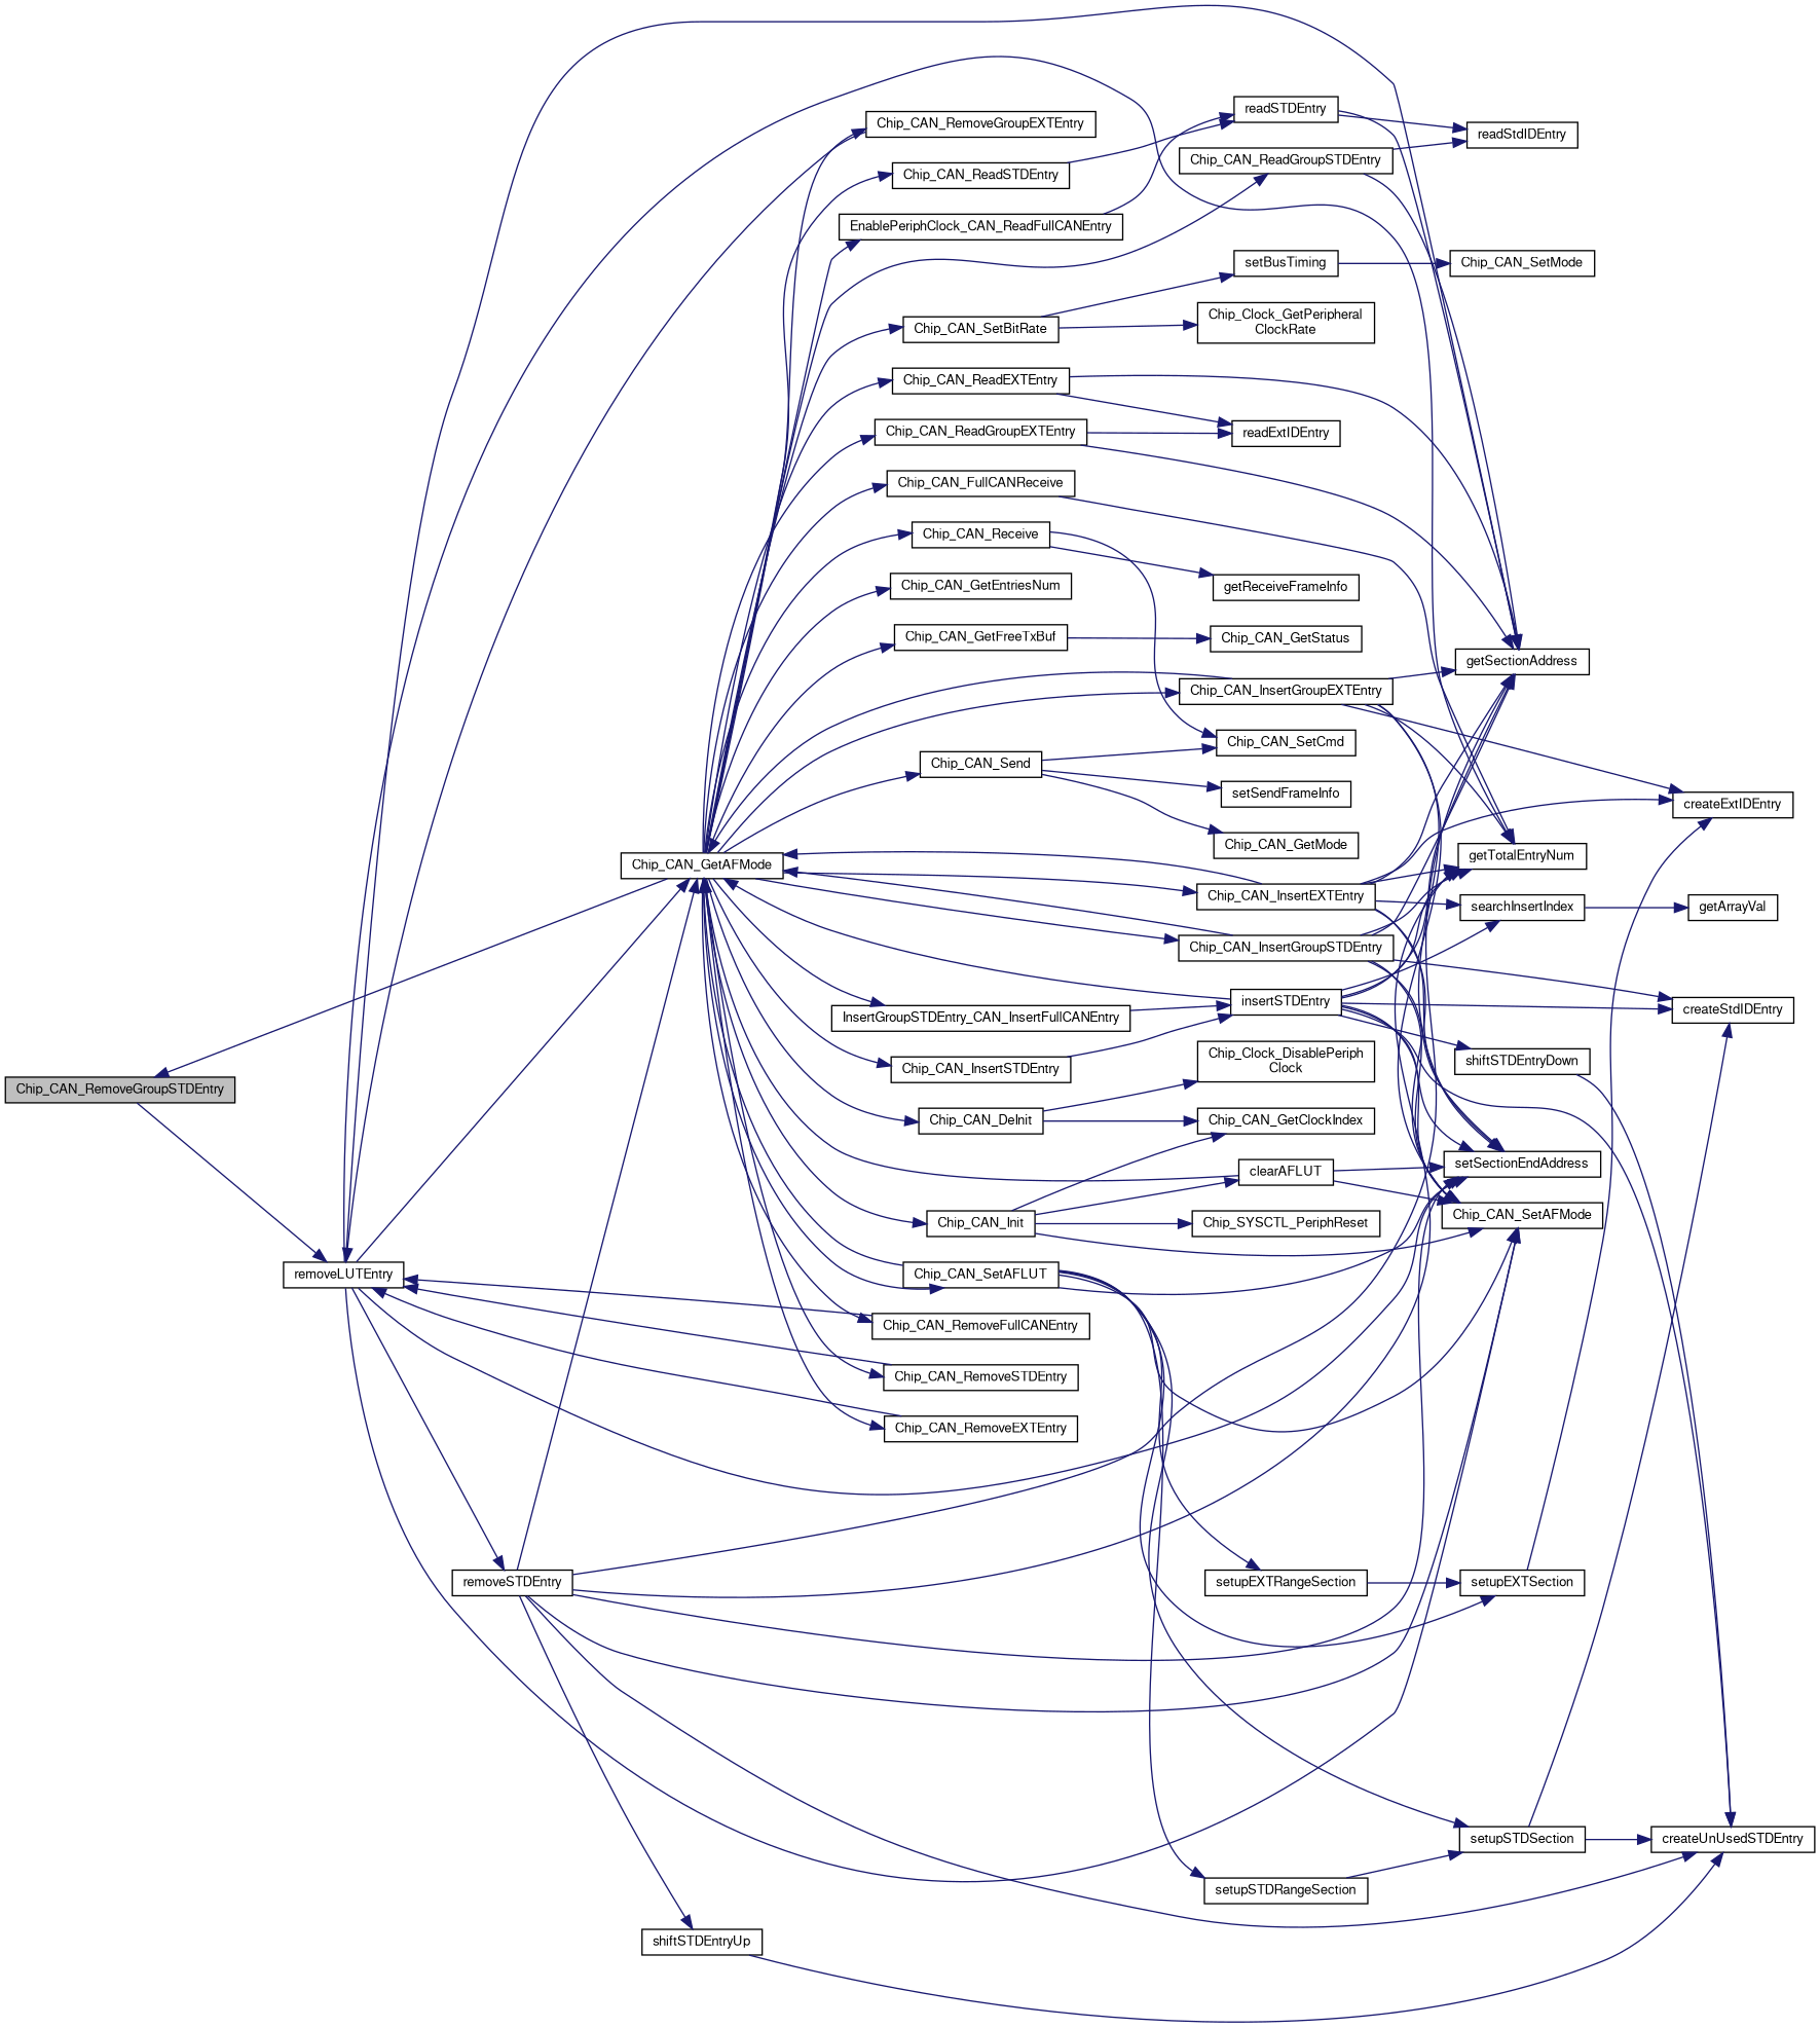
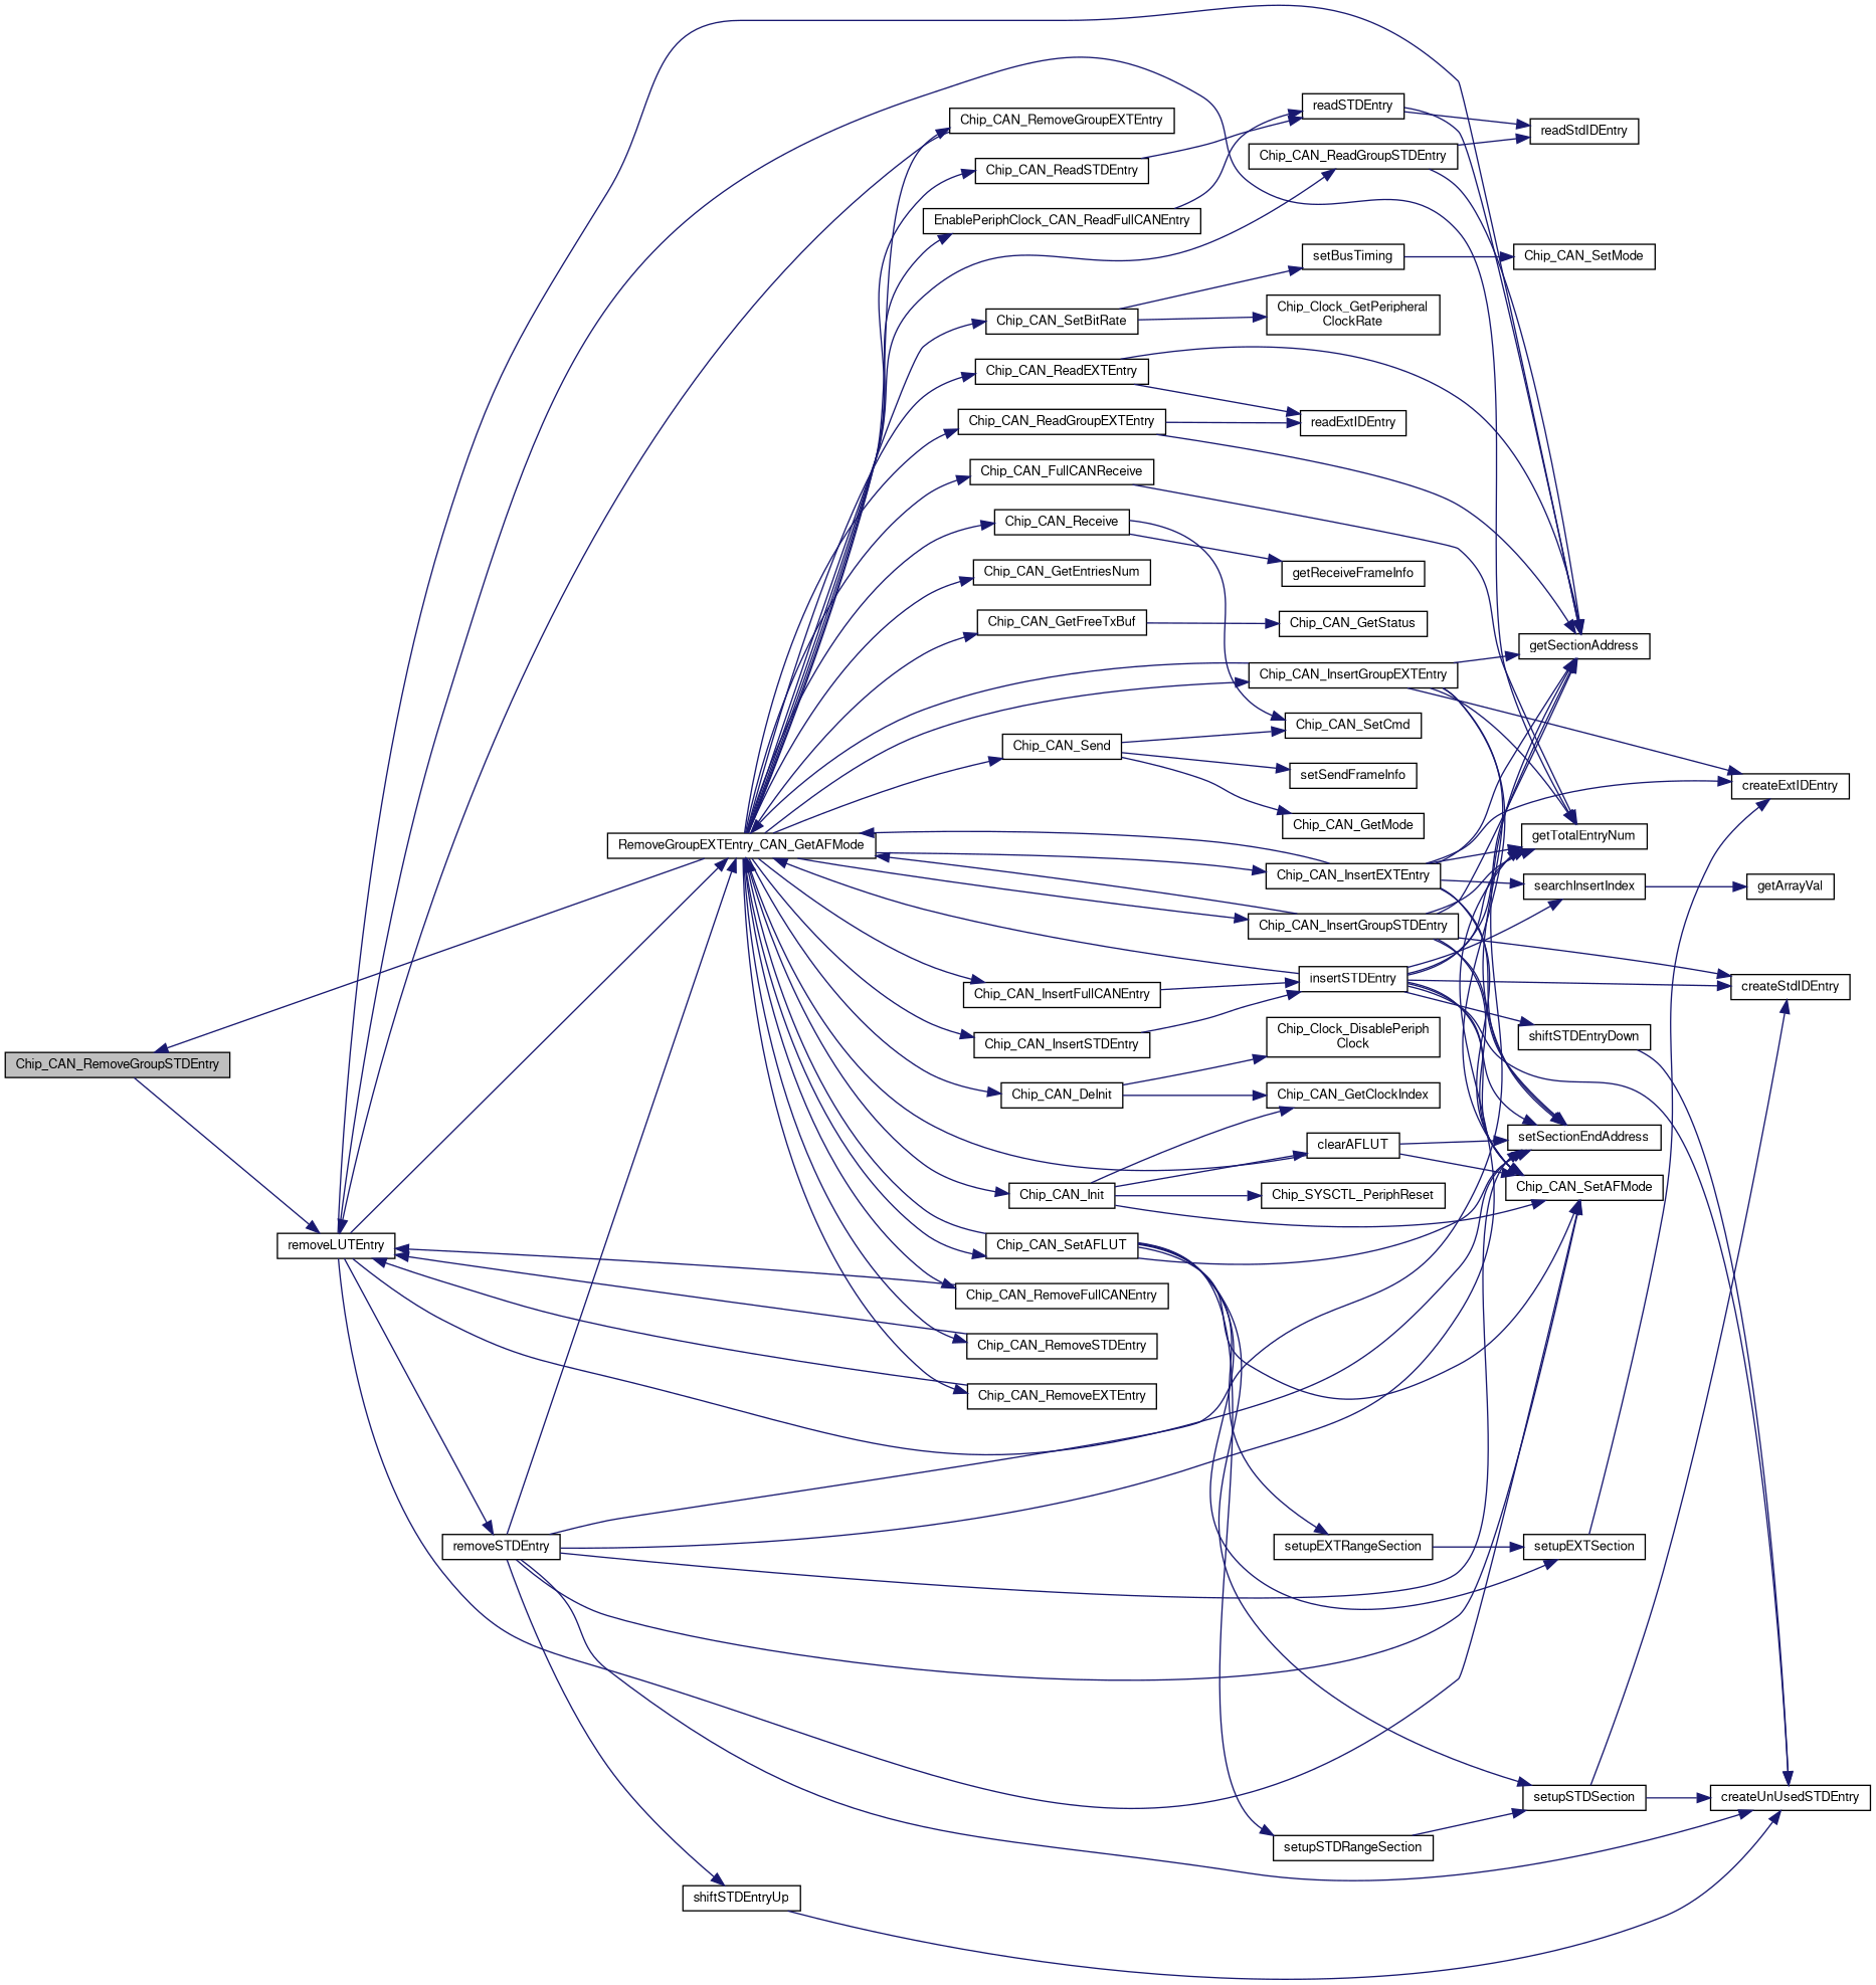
  digraph {
    rankdir=LR
    node [color=black fillcolor=white fontname=FreeSans fontsize=10 shape=record style=filled]
    edge [color=midnightblue fontname=FreeSans fontsize=10 labelfontname=FreeSans labelfontsize=10 style=solid]
    n1 [fillcolor=grey75 fontcolor=black height=0.2 label=Chip_CAN_RemoveGroupSTDEntry width=0.4]
    n2 [height=0.2 label=removeLUTEntry width=0.4]
-   n3 [height=0.2 label=Chip_CAN_GetAFMode width=0.4]
+   n3 [height=0.2 label=RemoveGroupEXTEntry_CAN_GetAFMode width=0.4]
    n4 [height=0.2 label=Chip_CAN_SetAFMode width=0.4]
    n5 [height=0.2 label=setSectionEndAddress width=0.4]
    n6 [height=0.2 label=getTotalEntryNum width=0.4]
    n7 [height=0.2 label=getSectionAddress width=0.4]
    n8 [height=0.2 label=removeSTDEntry width=0.4]
    n9 [height=0.2 label=Chip_CAN_SetAFLUT width=0.4]
-   n10 [height=0.2 label=InsertGroupSTDEntry_CAN_InsertFullCANEntry width=0.4]
+   n10 [height=0.2 label=Chip_CAN_InsertFullCANEntry width=0.4]
    n11 [height=0.2 label=Chip_CAN_InsertSTDEntry width=0.4]
    n12 [height=0.2 label=Chip_CAN_InsertGroupSTDEntry width=0.4]
    n13 [height=0.2 label=Chip_CAN_InsertEXTEntry width=0.4]
    n14 [height=0.2 label=Chip_CAN_InsertGroupEXTEntry width=0.4]
    n15 [height=0.2 label=Chip_CAN_RemoveFullCANEntry width=0.4]
    n16 [height=0.2 label=Chip_CAN_RemoveSTDEntry width=0.4]
    n17 [height=0.2 label=Chip_CAN_RemoveEXTEntry width=0.4]
    n18 [height=0.2 label=Chip_CAN_RemoveGroupEXTEntry width=0.4]
    n19 [height=0.2 label=Chip_CAN_GetEntriesNum width=0.4]
    n20 [height=0.2 label=EnablePeriphClock_CAN_ReadFullCANEntry width=0.4]
    n21 [height=0.2 label=Chip_CAN_ReadSTDEntry width=0.4]
    n22 [height=0.2 label=Chip_CAN_ReadGroupSTDEntry width=0.4]
    n23 [height=0.2 label=Chip_CAN_ReadEXTEntry width=0.4]
    n24 [height=0.2 label=Chip_CAN_ReadGroupEXTEntry width=0.4]
    n25 [height=0.2 label=Chip_CAN_Init width=0.4]
    n26 [height=0.2 label=Chip_CAN_DeInit width=0.4]
    n27 [height=0.2 label=Chip_CAN_SetBitRate width=0.4]
    n28 [height=0.2 label=Chip_CAN_GetFreeTxBuf width=0.4]
    n29 [height=0.2 label=Chip_CAN_Send width=0.4]
    n30 [height=0.2 label=Chip_CAN_Receive width=0.4]
    n31 [height=0.2 label=Chip_CAN_FullCANReceive width=0.4]
    n32 [height=0.2 label=createUnUsedSTDEntry width=0.4]
    n33 [height=0.2 label=shiftSTDEntryUp width=0.4]
    n34 [height=0.2 label=setupSTDSection width=0.4]
    n35 [height=0.2 label=setupSTDRangeSection width=0.4]
    n36 [height=0.2 label=setupEXTSection width=0.4]
    n37 [height=0.2 label=setupEXTRangeSection width=0.4]
    n38 [height=0.2 label=insertSTDEntry width=0.4]
    n39 [height=0.2 label=createStdIDEntry width=0.4]
    n40 [height=0.2 label=createExtIDEntry width=0.4]
    n41 [height=0.2 label=searchInsertIndex width=0.4]
    n42 [height=0.2 label=readSTDEntry width=0.4]
    n43 [height=0.2 label=readStdIDEntry width=0.4]
    n44 [height=0.2 label=readExtIDEntry width=0.4]
    n45 [height=0.2 label=Chip_CAN_GetClockIndex width=0.4]
    n46 [height=0.2 label=Chip_SYSCTL_PeriphReset width=0.4]
    n47 [height=0.2 label=clearAFLUT width=0.4]
    n48 [height=0.2 label="Chip_Clock_DisablePeriph\lClock" width=0.4]
    n49 [height=0.2 label="Chip_Clock_GetPeripheral\lClockRate" width=0.4]
    n50 [height=0.2 label=setBusTiming width=0.4]
    n51 [height=0.2 label=Chip_CAN_GetStatus width=0.4]
    n52 [height=0.2 label=setSendFrameInfo width=0.4]
    n53 [height=0.2 label=Chip_CAN_GetMode width=0.4]
    n54 [height=0.2 label=Chip_CAN_SetCmd width=0.4]
    n55 [height=0.2 label=getReceiveFrameInfo width=0.4]
    n56 [height=0.2 label=shiftSTDEntryDown width=0.4]
    n57 [height=0.2 label=getArrayVal width=0.4]
    n58 [height=0.2 label=Chip_CAN_SetMode width=0.4]
    n1 -> n2
    n2 -> n3
    n2 -> n4
    n2 -> n5
    n2 -> n6
    n2 -> n7
    n2 -> n8
    n3 -> n1
    n3 -> n9
    n3 -> n10
    n3 -> n11
    n3 -> n12
    n3 -> n13
    n3 -> n14
    n3 -> n15
    n3 -> n16
    n3 -> n17
    n3 -> n18
    n3 -> n19
    n3 -> n20
    n3 -> n21
    n3 -> n22
    n3 -> n23
    n3 -> n24
    n3 -> n25
    n3 -> n26
    n3 -> n27
    n3 -> n28
    n3 -> n29
    n3 -> n30
    n3 -> n31
    n8 -> n3
    n8 -> n4
    n8 -> n5
    n8 -> n6
    n8 -> n7
    n8 -> n32
    n8 -> n33
    n9 -> n3
    n9 -> n4
    n9 -> n5
    n9 -> n34
    n9 -> n35
    n9 -> n36
    n9 -> n37
    n10 -> n38
    n11 -> n38
    n12 -> n3
    n12 -> n4
    n12 -> n5
    n12 -> n6
    n12 -> n7
    n12 -> n39
    n13 -> n3
    n13 -> n4
    n13 -> n5
    n13 -> n6
    n13 -> n7
    n13 -> n40
    n13 -> n41
    n14 -> n3
    n14 -> n4
    n14 -> n5
    n14 -> n6
    n14 -> n7
    n14 -> n40
    n15 -> n2
    n16 -> n2
    n17 -> n2
    n18 -> n2
    n20 -> n42
    n21 -> n42
    n22 -> n7
    n22 -> n43
    n23 -> n7
    n23 -> n44
    n24 -> n7
    n24 -> n44
    n25 -> n4
    n25 -> n45
    n25 -> n46
    n25 -> n47
    n26 -> n45
    n26 -> n48
    n27 -> n49
    n27 -> n50
    n28 -> n51
    n29 -> n52
    n29 -> n53
    n29 -> n54
    n30 -> n54
    n30 -> n55
    n31 -> n6
    n33 -> n32
    n34 -> n32
    n34 -> n39
    n35 -> n34
    n36 -> n40
    n37 -> n36
    n38 -> n3
    n38 -> n4
    n38 -> n5
    n38 -> n6
    n38 -> n7
    n38 -> n32
    n38 -> n39
    n38 -> n41
    n38 -> n56
    n41 -> n57
    n42 -> n7
    n42 -> n43
    n47 -> n3
    n47 -> n4
    n47 -> n5
    n50 -> n58
    n56 -> n32
  }
